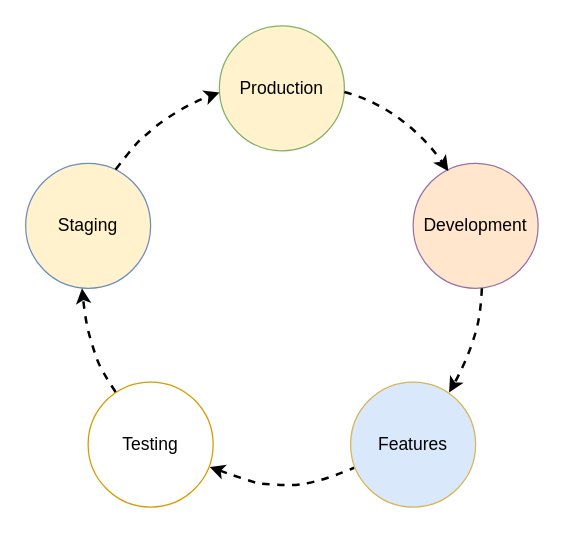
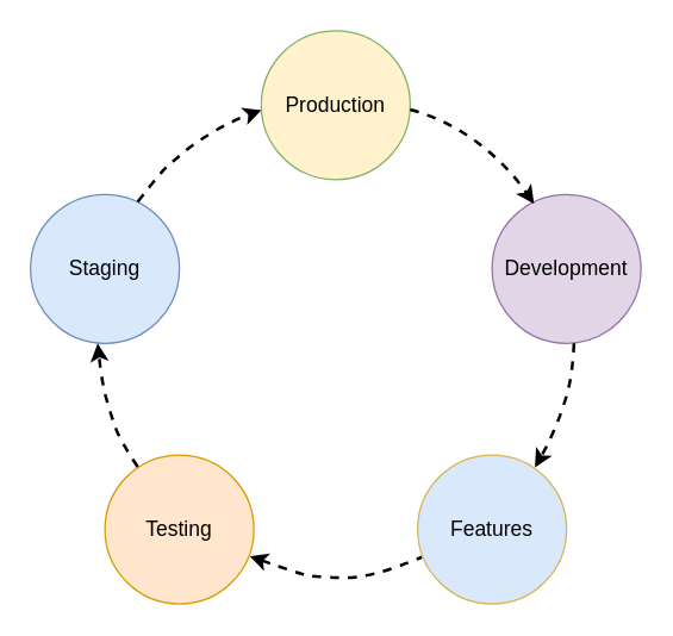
  <mxCell id="0" />
  <mxCell id="1" parent="0" />
  <mxCell id="2" value="&lt;span style=&quot;font-size: 14px;&quot;&gt;Production&lt;/span&gt;" style="ellipse;whiteSpace=wrap;html=1;aspect=fixed;fillColor=#fff2cc;strokeColor=#82b366;" vertex="1" parent="1"><mxGeometry x="175" y="20" width="100" height="100" as="geometry" /></mxCell>
- <mxCell id="3" value="&lt;span style=&quot;font-size: 14px;&quot;&gt;Development&lt;/span&gt;" style="ellipse;whiteSpace=wrap;html=1;aspect=fixed;fillColor=#ffe6cc;strokeColor=#9673a6;" vertex="1" parent="1"><mxGeometry x="330" y="130" width="100" height="100" as="geometry" /></mxCell>
+ <mxCell id="3" value="&lt;span style=&quot;font-size: 14px;&quot;&gt;Development&lt;/span&gt;" style="ellipse;whiteSpace=wrap;html=1;aspect=fixed;fillColor=#e1d5e7;strokeColor=#9673a6;" vertex="1" parent="1"><mxGeometry x="330" y="130" width="100" height="100" as="geometry" /></mxCell>
  <mxCell id="4" value="&lt;span style=&quot;font-size: 14px;&quot;&gt;Features&lt;/span&gt;" style="ellipse;whiteSpace=wrap;html=1;aspect=fixed;fillColor=#dae8fc;strokeColor=#d6b656;" vertex="1" parent="1"><mxGeometry x="280" y="305" width="100" height="100" as="geometry" /></mxCell>
- <mxCell id="5" value="&lt;span style=&quot;font-size: 14px;&quot;&gt;Testing&lt;/span&gt;" style="ellipse;whiteSpace=wrap;html=1;aspect=fixed;fillColor=#ffffff;strokeColor=#d79b00;" vertex="1" parent="1"><mxGeometry x="70" y="305" width="100" height="100" as="geometry" /></mxCell>
- <mxCell id="6" value="&lt;span style=&quot;font-size: 14px;&quot;&gt;Staging&lt;/span&gt;" style="ellipse;whiteSpace=wrap;html=1;aspect=fixed;fillColor=#fff2cc;strokeColor=#6c8ebf;" vertex="1" parent="1"><mxGeometry x="20" y="130" width="100" height="100" as="geometry" /></mxCell>
+ <mxCell id="5" value="&lt;span style=&quot;font-size: 14px;&quot;&gt;Testing&lt;/span&gt;" style="ellipse;whiteSpace=wrap;html=1;aspect=fixed;fillColor=#ffe6cc;strokeColor=#d79b00;" vertex="1" parent="1"><mxGeometry x="70" y="305" width="100" height="100" as="geometry" /></mxCell>
+ <mxCell id="6" value="&lt;span style=&quot;font-size: 14px;&quot;&gt;Staging&lt;/span&gt;" style="ellipse;whiteSpace=wrap;html=1;aspect=fixed;fillColor=#dae8fc;strokeColor=#6c8ebf;" vertex="1" parent="1"><mxGeometry x="20" y="130" width="100" height="100" as="geometry" /></mxCell>
  <mxCell id="7" value="" style="curved=1;endArrow=classic;html=1;rounded=0;elbow=vertical;entryX=0.282;entryY=0.063;entryDx=0;entryDy=0;entryPerimeter=0;strokeWidth=2;dashed=1;" edge="1" parent="1" target="3"><mxGeometry width="50" height="50" relative="1" as="geometry"><mxPoint x="275" y="73" as="sourcePoint" /><mxPoint x="325" y="23" as="targetPoint" /><Array as="points"><mxPoint x="300" y="80" /><mxPoint x="340" y="110" /></Array></mxGeometry></mxCell>
  <mxCell id="8" value="" style="curved=1;endArrow=classic;html=1;rounded=0;elbow=vertical;entryX=0.918;entryY=0.776;entryDx=0;entryDy=0;entryPerimeter=0;strokeWidth=2;dashed=1;" edge="1" parent="1"><mxGeometry width="50" height="50" relative="1" as="geometry"><mxPoint x="385" y="230" as="sourcePoint" /><mxPoint x="358.76" y="313.32" as="targetPoint" /><Array as="points"><mxPoint x="384" y="251" /><mxPoint x="377" y="276" /><mxPoint x="367" y="299" /></Array></mxGeometry></mxCell>
  <mxCell id="9" value="" style="curved=1;endArrow=classic;html=1;rounded=0;elbow=vertical;entryX=0.451;entryY=1.001;entryDx=0;entryDy=0;entryPerimeter=0;strokeWidth=2;dashed=1;" edge="1" parent="1" target="6"><mxGeometry width="50" height="50" relative="1" as="geometry"><mxPoint x="92" y="313" as="sourcePoint" /><mxPoint x="-24" y="314" as="targetPoint" /><Array as="points"><mxPoint x="80" y="295" /><mxPoint x="74" y="278" /><mxPoint x="68" y="257" /></Array></mxGeometry></mxCell>
  <mxCell id="10" value="" style="curved=1;endArrow=classic;html=1;rounded=0;elbow=vertical;entryX=0.344;entryY=0.026;entryDx=0;entryDy=0;entryPerimeter=0;strokeWidth=2;dashed=1;" edge="1" parent="1"><mxGeometry width="50" height="50" relative="1" as="geometry"><mxPoint x="92" y="135" as="sourcePoint" /><mxPoint x="175.08" y="73.32" as="targetPoint" /><Array as="points"><mxPoint x="109" y="113" /><mxPoint x="118" y="106" /><mxPoint x="128" y="97" /><mxPoint x="154" y="81" /></Array></mxGeometry></mxCell>
  <mxCell id="11" value="" style="curved=1;endArrow=none;html=1;rounded=0;elbow=vertical;entryX=0.025;entryY=0.686;entryDx=0;entryDy=0;entryPerimeter=0;endFill=0;startArrow=classic;startFill=1;strokeWidth=2;dashed=1;" edge="1" parent="1"><mxGeometry width="50" height="50" relative="1" as="geometry"><mxPoint x="167.25" y="373" as="sourcePoint" /><mxPoint x="282.75" y="373.6" as="targetPoint" /><Array as="points"><mxPoint x="198.25" y="384" /><mxPoint x="210.25" y="387" /><mxPoint x="249" y="388" /></Array></mxGeometry></mxCell>
